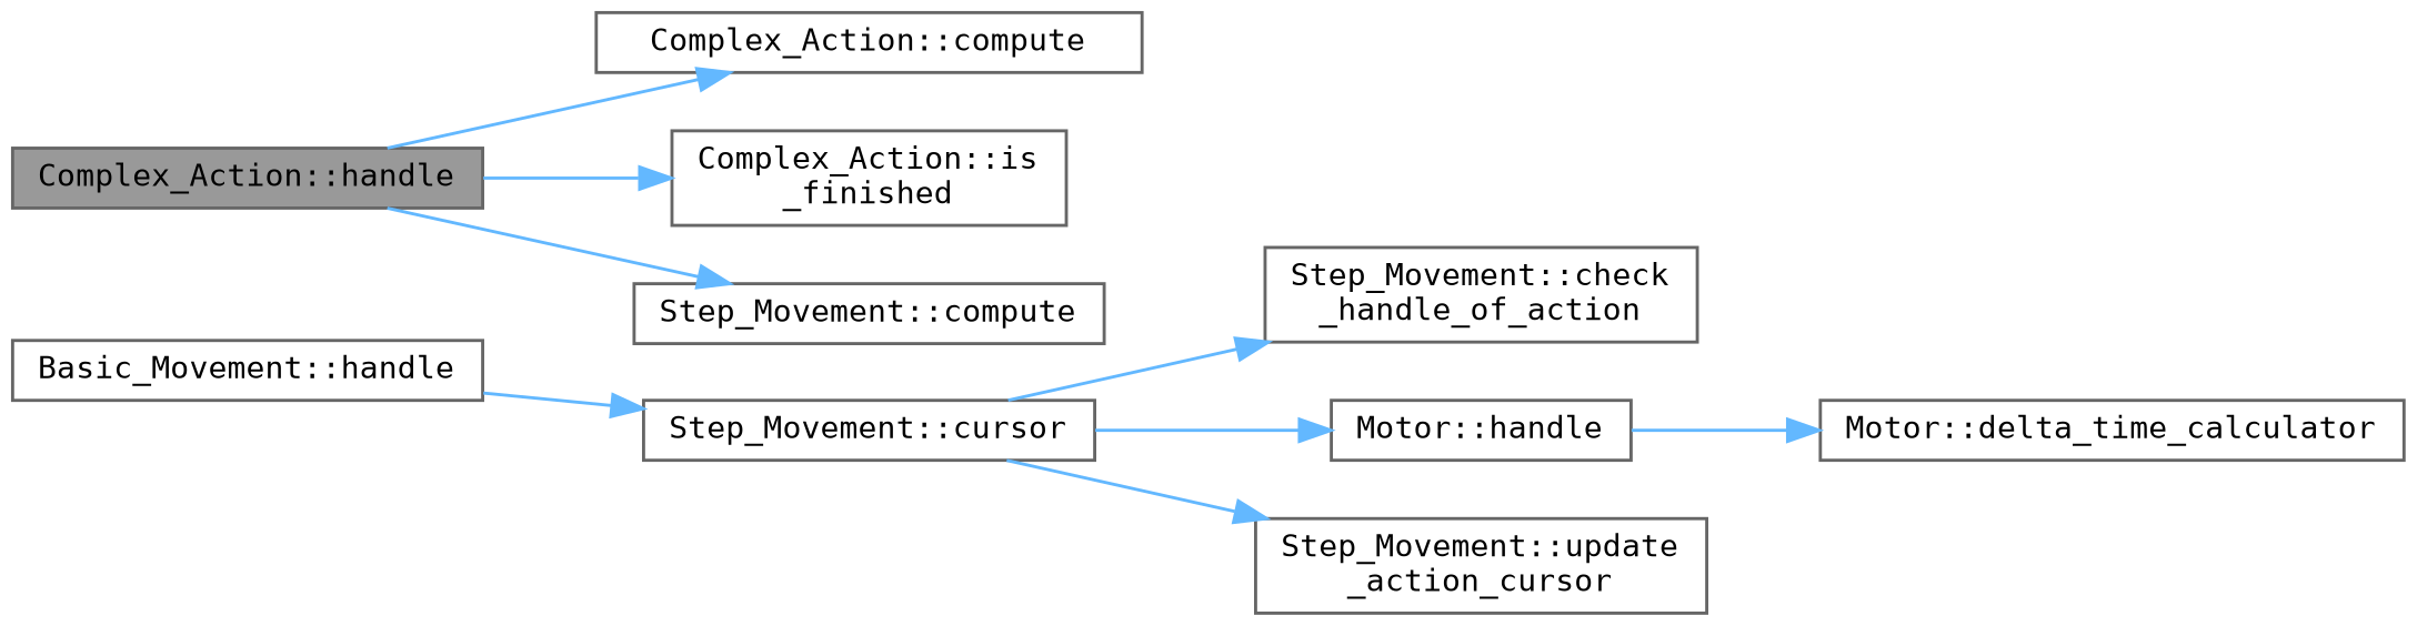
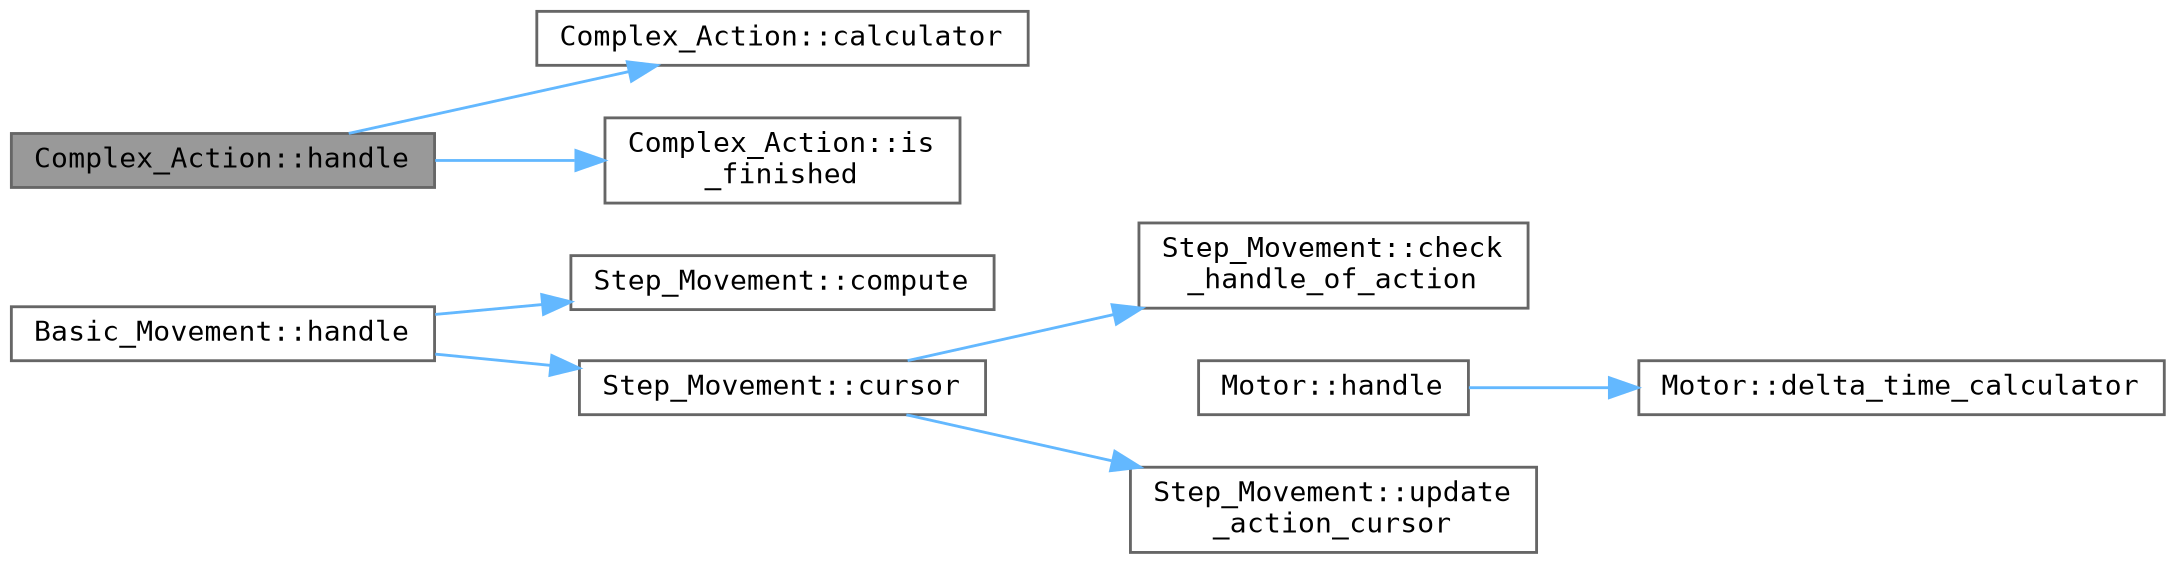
  digraph {
    fontname="DejaVu Sans Mono"
    rankdir=LR
    node [color=grey40 fillcolor=white fontname="DejaVu Sans Mono" fontsize=10 shape=box style=filled]
    edge [color=steelblue1 fontname="DejaVu Sans Mono" fontsize=10 labelfontname=Helvetica labelfontsize=10 style=solid]
    n1 [color=gray40 fillcolor=grey60 fontcolor=black height=0.2 label="Complex_Action::handle" width=0.4]
    n2 [height=0.2 label="Step_Movement::compute" width=0.4]
-   n3 [height=0.2 label="Complex_Action::compute" width=0.4]
+   n3 [height=0.2 label="Complex_Action::calculator" width=0.4]
    n4 [height=0.2 label="Complex_Action::is\l_finished" width=0.4]
    n5 [height=0.2 label="Basic_Movement::handle" width=0.4]
    n6 [height=0.2 label="Step_Movement::cursor" width=0.4]
    n7 [height=0.2 label="Step_Movement::check\l_handle_of_action" width=0.4]
    n8 [height=0.2 label="Motor::handle" width=0.4]
    n9 [height=0.2 label="Step_Movement::update\l_action_cursor" width=0.4]
    n10 [height=0.2 label="Motor::delta_time_calculator" width=0.4]
-   n1 -> n2
+   n5 -> n2
    n1 -> n3
    n1 -> n4
    n5 -> n6
    n6 -> n7
-   n6 -> n8
    n6 -> n9
    n8 -> n10
  }
